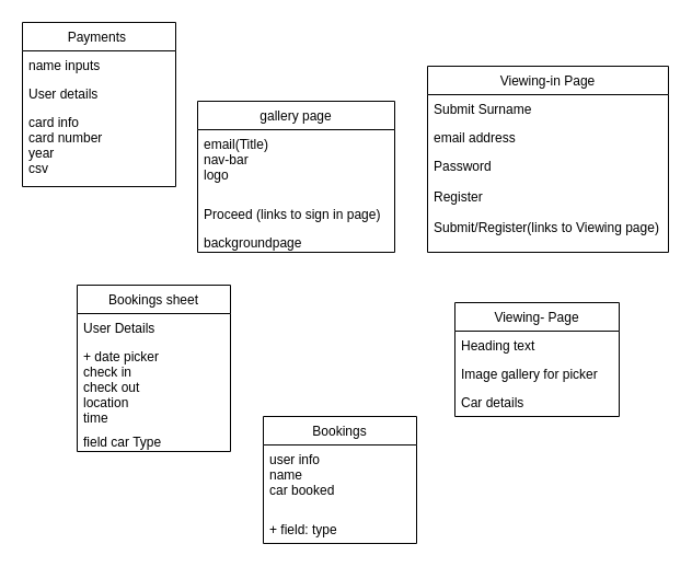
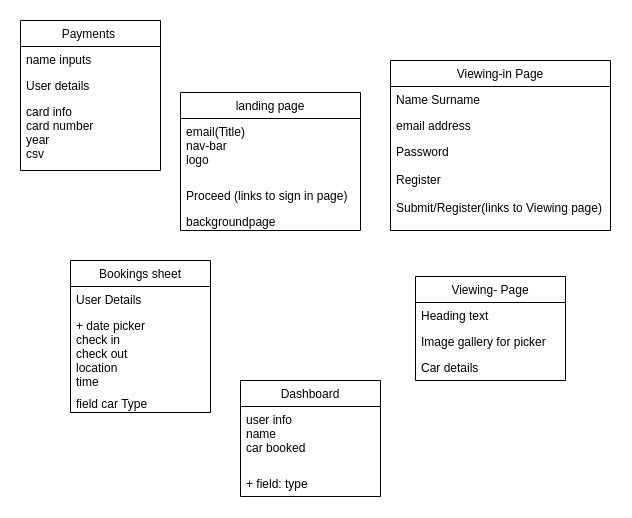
  <mxCell id="0" />
  <mxCell id="1" parent="0" />
  <mxCell id="2" value="Viewing-in Page" style="swimlane;fontStyle=0;childLayout=stackLayout;horizontal=1;startSize=26;fillColor=none;horizontalStack=0;resizeParent=1;resizeParentMax=0;resizeLast=0;collapsible=1;marginBottom=0;" vertex="1" parent="1"><mxGeometry x="390" y="60" width="220" height="170" as="geometry" /></mxCell>
- <mxCell id="3" value="Submit Surname" style="text;strokeColor=none;fillColor=none;align=left;verticalAlign=top;spacingLeft=4;spacingRight=4;overflow=hidden;rotatable=0;points=[[0,0.5],[1,0.5]];portConstraint=eastwest;" vertex="1" parent="2"><mxGeometry y="26" width="220" height="26" as="geometry" /></mxCell>
+ <mxCell id="3" value="Name Surname" style="text;strokeColor=none;fillColor=none;align=left;verticalAlign=top;spacingLeft=4;spacingRight=4;overflow=hidden;rotatable=0;points=[[0,0.5],[1,0.5]];portConstraint=eastwest;" vertex="1" parent="2"><mxGeometry y="26" width="220" height="26" as="geometry" /></mxCell>
  <mxCell id="4" value="email address" style="text;strokeColor=none;fillColor=none;align=left;verticalAlign=top;spacingLeft=4;spacingRight=4;overflow=hidden;rotatable=0;points=[[0,0.5],[1,0.5]];portConstraint=eastwest;" vertex="1" parent="2"><mxGeometry y="52" width="220" height="26" as="geometry" /></mxCell>
  <mxCell id="5" value="Password&#10;&#10;Register&#10;&#10;Submit/Register(links to Viewing page)" style="text;strokeColor=none;fillColor=none;align=left;verticalAlign=top;spacingLeft=4;spacingRight=4;overflow=hidden;rotatable=0;points=[[0,0.5],[1,0.5]];portConstraint=eastwest;" vertex="1" parent="2"><mxGeometry y="78" width="220" height="92" as="geometry" /></mxCell>
  <mxCell id="6" value="Bookings sheet" style="swimlane;fontStyle=0;childLayout=stackLayout;horizontal=1;startSize=26;fillColor=none;horizontalStack=0;resizeParent=1;resizeParentMax=0;resizeLast=0;collapsible=1;marginBottom=0;" vertex="1" parent="1"><mxGeometry x="70" y="260" width="140" height="152" as="geometry" /></mxCell>
  <mxCell id="7" value="User Details" style="text;strokeColor=none;fillColor=none;align=left;verticalAlign=top;spacingLeft=4;spacingRight=4;overflow=hidden;rotatable=0;points=[[0,0.5],[1,0.5]];portConstraint=eastwest;" vertex="1" parent="6"><mxGeometry y="26" width="140" height="26" as="geometry" /></mxCell>
  <mxCell id="8" value="+ date picker&#10;check in &#10;check out&#10;location&#10;time&#10;" style="text;strokeColor=none;fillColor=none;align=left;verticalAlign=top;spacingLeft=4;spacingRight=4;overflow=hidden;rotatable=0;points=[[0,0.5],[1,0.5]];portConstraint=eastwest;" vertex="1" parent="6"><mxGeometry y="52" width="140" height="78" as="geometry" /></mxCell>
  <mxCell id="9" value="field car Type" style="text;strokeColor=none;fillColor=none;align=left;verticalAlign=top;spacingLeft=4;spacingRight=4;overflow=hidden;rotatable=0;points=[[0,0.5],[1,0.5]];portConstraint=eastwest;" vertex="1" parent="6"><mxGeometry y="130" width="140" height="22" as="geometry" /></mxCell>
  <mxCell id="10" value="Payments " style="swimlane;fontStyle=0;childLayout=stackLayout;horizontal=1;startSize=26;fillColor=none;horizontalStack=0;resizeParent=1;resizeParentMax=0;resizeLast=0;collapsible=1;marginBottom=0;" vertex="1" parent="1"><mxGeometry x="20" y="20" width="140" height="150" as="geometry" /></mxCell>
  <mxCell id="11" value="name inputs" style="text;strokeColor=none;fillColor=none;align=left;verticalAlign=top;spacingLeft=4;spacingRight=4;overflow=hidden;rotatable=0;points=[[0,0.5],[1,0.5]];portConstraint=eastwest;" vertex="1" parent="10"><mxGeometry y="26" width="140" height="26" as="geometry" /></mxCell>
  <mxCell id="12" value="User details" style="text;strokeColor=none;fillColor=none;align=left;verticalAlign=top;spacingLeft=4;spacingRight=4;overflow=hidden;rotatable=0;points=[[0,0.5],[1,0.5]];portConstraint=eastwest;" vertex="1" parent="10"><mxGeometry y="52" width="140" height="26" as="geometry" /></mxCell>
  <mxCell id="13" value="card info&#10;card number&#10;year&#10;csv&#10;" style="text;strokeColor=none;fillColor=none;align=left;verticalAlign=top;spacingLeft=4;spacingRight=4;overflow=hidden;rotatable=0;points=[[0,0.5],[1,0.5]];portConstraint=eastwest;" vertex="1" parent="10"><mxGeometry y="78" width="140" height="72" as="geometry" /></mxCell>
- <mxCell id="14" value="Bookings" style="swimlane;fontStyle=0;childLayout=stackLayout;horizontal=1;startSize=26;fillColor=none;horizontalStack=0;resizeParent=1;resizeParentMax=0;resizeLast=0;collapsible=1;marginBottom=0;" vertex="1" parent="1"><mxGeometry x="240" y="380" width="140" height="116" as="geometry" /></mxCell>
+ <mxCell id="14" value="Dashboard" style="swimlane;fontStyle=0;childLayout=stackLayout;horizontal=1;startSize=26;fillColor=none;horizontalStack=0;resizeParent=1;resizeParentMax=0;resizeLast=0;collapsible=1;marginBottom=0;" vertex="1" parent="1"><mxGeometry x="240" y="380" width="140" height="116" as="geometry" /></mxCell>
  <mxCell id="15" value="user info &#10;name &#10;car booked" style="text;strokeColor=none;fillColor=none;align=left;verticalAlign=top;spacingLeft=4;spacingRight=4;overflow=hidden;rotatable=0;points=[[0,0.5],[1,0.5]];portConstraint=eastwest;" vertex="1" parent="14"><mxGeometry y="26" width="140" height="64" as="geometry" /></mxCell>
  <mxCell id="16" value="+ field: type" style="text;strokeColor=none;fillColor=none;align=left;verticalAlign=top;spacingLeft=4;spacingRight=4;overflow=hidden;rotatable=0;points=[[0,0.5],[1,0.5]];portConstraint=eastwest;" vertex="1" parent="14"><mxGeometry y="90" width="140" height="26" as="geometry" /></mxCell>
  <mxCell id="17" value="Viewing- Page" style="swimlane;fontStyle=0;childLayout=stackLayout;horizontal=1;startSize=26;fillColor=none;horizontalStack=0;resizeParent=1;resizeParentMax=0;resizeLast=0;collapsible=1;marginBottom=0;" vertex="1" parent="1"><mxGeometry x="415" y="276" width="150" height="104" as="geometry" /></mxCell>
  <mxCell id="18" value="Heading text" style="text;strokeColor=none;fillColor=none;align=left;verticalAlign=top;spacingLeft=4;spacingRight=4;overflow=hidden;rotatable=0;points=[[0,0.5],[1,0.5]];portConstraint=eastwest;" vertex="1" parent="17"><mxGeometry y="26" width="150" height="26" as="geometry" /></mxCell>
  <mxCell id="19" value="Image gallery for picker" style="text;strokeColor=none;fillColor=none;align=left;verticalAlign=top;spacingLeft=4;spacingRight=4;overflow=hidden;rotatable=0;points=[[0,0.5],[1,0.5]];portConstraint=eastwest;" vertex="1" parent="17"><mxGeometry y="52" width="150" height="26" as="geometry" /></mxCell>
  <mxCell id="20" value="Car details" style="text;strokeColor=none;fillColor=none;align=left;verticalAlign=top;spacingLeft=4;spacingRight=4;overflow=hidden;rotatable=0;points=[[0,0.5],[1,0.5]];portConstraint=eastwest;" vertex="1" parent="17"><mxGeometry y="78" width="150" height="26" as="geometry" /></mxCell>
- <mxCell id="21" value="gallery page" style="swimlane;fontStyle=0;childLayout=stackLayout;horizontal=1;startSize=26;fillColor=none;horizontalStack=0;resizeParent=1;resizeParentMax=0;resizeLast=0;collapsible=1;marginBottom=0;" vertex="1" parent="1"><mxGeometry x="180" y="92" width="180" height="138" as="geometry" /></mxCell>
+ <mxCell id="21" value="landing page" style="swimlane;fontStyle=0;childLayout=stackLayout;horizontal=1;startSize=26;fillColor=none;horizontalStack=0;resizeParent=1;resizeParentMax=0;resizeLast=0;collapsible=1;marginBottom=0;" vertex="1" parent="1"><mxGeometry x="180" y="92" width="180" height="138" as="geometry" /></mxCell>
  <mxCell id="22" value="email(Title)&#10;nav-bar&#10;logo " style="text;strokeColor=none;fillColor=none;align=left;verticalAlign=top;spacingLeft=4;spacingRight=4;overflow=hidden;rotatable=0;points=[[0,0.5],[1,0.5]];portConstraint=eastwest;" vertex="1" parent="21"><mxGeometry y="26" width="180" height="64" as="geometry" /></mxCell>
  <mxCell id="23" value="Proceed (links to sign in page)" style="text;strokeColor=none;fillColor=none;align=left;verticalAlign=top;spacingLeft=4;spacingRight=4;overflow=hidden;rotatable=0;points=[[0,0.5],[1,0.5]];portConstraint=eastwest;" vertex="1" parent="21"><mxGeometry y="90" width="180" height="26" as="geometry" /></mxCell>
  <mxCell id="24" value="backgroundpage" style="text;strokeColor=none;fillColor=none;align=left;verticalAlign=top;spacingLeft=4;spacingRight=4;overflow=hidden;rotatable=0;points=[[0,0.5],[1,0.5]];portConstraint=eastwest;" vertex="1" parent="21"><mxGeometry y="116" width="180" height="22" as="geometry" /></mxCell>
